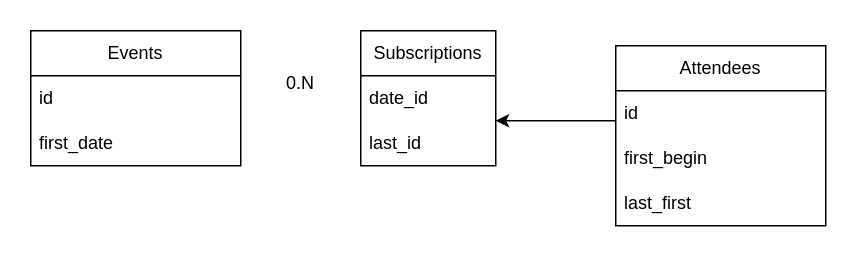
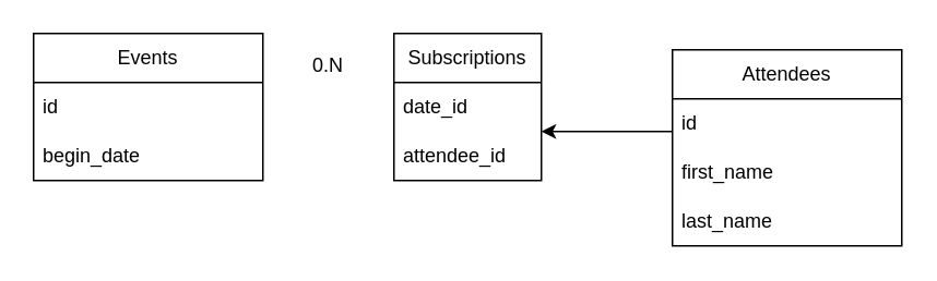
  <mxCell id="0" />
  <mxCell id="1" parent="0" />
  <mxCell id="2" value="Events" style="swimlane;fontStyle=0;childLayout=stackLayout;horizontal=1;startSize=30;horizontalStack=0;resizeParent=1;resizeParentMax=0;resizeLast=0;collapsible=1;marginBottom=0;whiteSpace=wrap;html=1;" parent="1" vertex="1"><mxGeometry x="20" y="20" width="140" height="90" as="geometry" /></mxCell>
  <mxCell id="3" value="id" style="text;strokeColor=none;fillColor=none;align=left;verticalAlign=middle;spacingLeft=4;spacingRight=4;overflow=hidden;points=[[0,0.5],[1,0.5]];portConstraint=eastwest;rotatable=0;whiteSpace=wrap;html=1;" parent="2" vertex="1"><mxGeometry y="30" width="140" height="30" as="geometry" /></mxCell>
- <mxCell id="4" value="first_date" style="text;strokeColor=none;fillColor=none;align=left;verticalAlign=middle;spacingLeft=4;spacingRight=4;overflow=hidden;points=[[0,0.5],[1,0.5]];portConstraint=eastwest;rotatable=0;whiteSpace=wrap;html=1;" parent="2" vertex="1"><mxGeometry y="60" width="140" height="30" as="geometry" /></mxCell>
+ <mxCell id="4" value="begin_date" style="text;strokeColor=none;fillColor=none;align=left;verticalAlign=middle;spacingLeft=4;spacingRight=4;overflow=hidden;points=[[0,0.5],[1,0.5]];portConstraint=eastwest;rotatable=0;whiteSpace=wrap;html=1;" parent="2" vertex="1"><mxGeometry y="60" width="140" height="30" as="geometry" /></mxCell>
  <mxCell id="5" value="Attendees" style="swimlane;fontStyle=0;childLayout=stackLayout;horizontal=1;startSize=30;horizontalStack=0;resizeParent=1;resizeParentMax=0;resizeLast=0;collapsible=1;marginBottom=0;whiteSpace=wrap;html=1;" parent="1" vertex="1"><mxGeometry x="410" y="30" width="140" height="120" as="geometry" /></mxCell>
  <mxCell id="6" value="id" style="text;strokeColor=none;fillColor=none;align=left;verticalAlign=middle;spacingLeft=4;spacingRight=4;overflow=hidden;points=[[0,0.5],[1,0.5]];portConstraint=eastwest;rotatable=0;whiteSpace=wrap;html=1;" parent="5" vertex="1"><mxGeometry y="30" width="140" height="30" as="geometry" /></mxCell>
- <mxCell id="7" value="first_begin" style="text;strokeColor=none;fillColor=none;align=left;verticalAlign=middle;spacingLeft=4;spacingRight=4;overflow=hidden;points=[[0,0.5],[1,0.5]];portConstraint=eastwest;rotatable=0;whiteSpace=wrap;html=1;" parent="5" vertex="1"><mxGeometry y="60" width="140" height="30" as="geometry" /></mxCell>
- <mxCell id="8" value="last_first" style="text;strokeColor=none;fillColor=none;align=left;verticalAlign=middle;spacingLeft=4;spacingRight=4;overflow=hidden;points=[[0,0.5],[1,0.5]];portConstraint=eastwest;rotatable=0;whiteSpace=wrap;html=1;" parent="5" vertex="1"><mxGeometry y="90" width="140" height="30" as="geometry" /></mxCell>
- <mxCell id="9" value="0.N" style="text;html=1;strokeColor=none;fillColor=none;align=center;verticalAlign=middle;whiteSpace=wrap;rounded=0;" parent="1" vertex="1"><mxGeometry x="170" y="40" width="60" height="30" as="geometry" /></mxCell>
+ <mxCell id="7" value="first_name" style="text;strokeColor=none;fillColor=none;align=left;verticalAlign=middle;spacingLeft=4;spacingRight=4;overflow=hidden;points=[[0,0.5],[1,0.5]];portConstraint=eastwest;rotatable=0;whiteSpace=wrap;html=1;" parent="5" vertex="1"><mxGeometry y="60" width="140" height="30" as="geometry" /></mxCell>
+ <mxCell id="8" value="last_name" style="text;strokeColor=none;fillColor=none;align=left;verticalAlign=middle;spacingLeft=4;spacingRight=4;overflow=hidden;points=[[0,0.5],[1,0.5]];portConstraint=eastwest;rotatable=0;whiteSpace=wrap;html=1;" parent="5" vertex="1"><mxGeometry y="90" width="140" height="30" as="geometry" /></mxCell>
+ <mxCell id="9" value="0.N" style="text;html=1;strokeColor=none;fillColor=none;align=center;verticalAlign=middle;whiteSpace=wrap;rounded=0;" parent="1" vertex="1"><mxGeometry x="170" y="25" width="60" height="30" as="geometry" /></mxCell>
  <mxCell id="10" value="Subscriptions" style="swimlane;fontStyle=0;childLayout=stackLayout;horizontal=1;startSize=30;horizontalStack=0;resizeParent=1;resizeParentMax=0;resizeLast=0;collapsible=1;marginBottom=0;whiteSpace=wrap;html=1;" parent="1" vertex="1"><mxGeometry x="240" y="20" width="90" height="90" as="geometry" /></mxCell>
  <mxCell id="11" value="date_id" style="text;strokeColor=none;fillColor=none;align=left;verticalAlign=middle;spacingLeft=4;spacingRight=4;overflow=hidden;points=[[0,0.5],[1,0.5]];portConstraint=eastwest;rotatable=0;whiteSpace=wrap;html=1;" parent="10" vertex="1"><mxGeometry y="30" width="90" height="30" as="geometry" /></mxCell>
- <mxCell id="12" value="last_id" style="text;strokeColor=none;fillColor=none;align=left;verticalAlign=middle;spacingLeft=4;spacingRight=4;overflow=hidden;points=[[0,0.5],[1,0.5]];portConstraint=eastwest;rotatable=0;whiteSpace=wrap;html=1;" parent="10" vertex="1"><mxGeometry y="60" width="90" height="30" as="geometry" /></mxCell>
+ <mxCell id="12" value="attendee_id" style="text;strokeColor=none;fillColor=none;align=left;verticalAlign=middle;spacingLeft=4;spacingRight=4;overflow=hidden;points=[[0,0.5],[1,0.5]];portConstraint=eastwest;rotatable=0;whiteSpace=wrap;html=1;" parent="10" vertex="1"><mxGeometry y="60" width="90" height="30" as="geometry" /></mxCell>
  <mxCell id="13" value="" style="endArrow=classic;html=1;rounded=0;" parent="1" edge="1"><mxGeometry width="50" height="50" relative="1" as="geometry"><mxPoint x="410" y="80" as="sourcePoint" /><mxPoint x="330" y="80" as="targetPoint" /></mxGeometry></mxCell>
